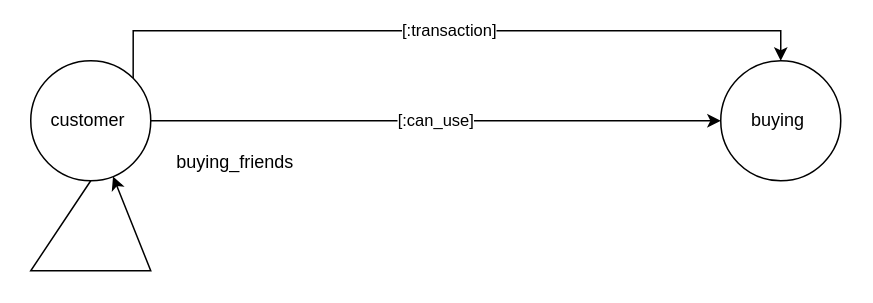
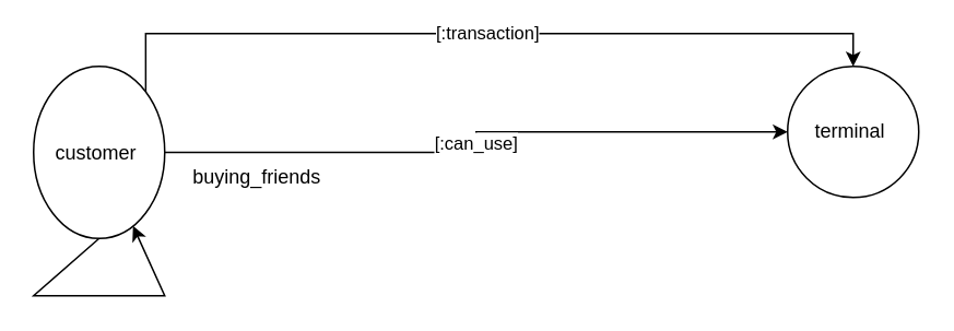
  <mxCell id="0" />
  <mxCell id="1" parent="0" />
  <mxCell id="2" value="[:can_use]" style="edgeStyle=orthogonalEdgeStyle;rounded=0;orthogonalLoop=1;jettySize=auto;html=1;entryX=0;entryY=0.5;entryDx=0;entryDy=0;" parent="1" source="4" target="5" edge="1"><mxGeometry relative="1" as="geometry"><mxPoint x="180" y="80" as="targetPoint" /><Array as="points" /><mxPoint as="offset" /></mxGeometry></mxCell>
  <mxCell id="3" value="[:transaction]" style="edgeStyle=orthogonalEdgeStyle;rounded=0;orthogonalLoop=1;jettySize=auto;html=1;exitX=1;exitY=0;exitDx=0;exitDy=0;entryX=0.5;entryY=0;entryDx=0;entryDy=0;" parent="1" source="4" target="5" edge="1"><mxGeometry x="0.001" relative="1" as="geometry"><Array as="points"><mxPoint x="88" y="20" /><mxPoint x="520" y="20" /></Array><mxPoint as="offset" /></mxGeometry></mxCell>
- <mxCell id="4" value="customer&amp;nbsp;" style="ellipse;whiteSpace=wrap;html=1;aspect=fixed;" parent="1" vertex="1"><mxGeometry x="20" y="40" width="80" height="80" as="geometry" /></mxCell>
- <mxCell id="5" value="buying&amp;nbsp;" style="ellipse;whiteSpace=wrap;html=1;aspect=fixed;" parent="1" vertex="1"><mxGeometry x="480" y="40" width="80" height="80" as="geometry" /></mxCell>
+ <mxCell id="4" value="customer&amp;nbsp;" style="ellipse;whiteSpace=wrap;html=1;aspect=fixed;" parent="1" vertex="1"><mxGeometry x="20" y="40" width="80" height="105" as="geometry" /></mxCell>
+ <mxCell id="5" value="terminal&amp;nbsp;" style="ellipse;whiteSpace=wrap;html=1;aspect=fixed;" parent="1" vertex="1"><mxGeometry x="480" y="40" width="80" height="80" as="geometry" /></mxCell>
  <mxCell id="6" value="" style="endArrow=classic;html=1;rounded=0;exitX=0.5;exitY=1;exitDx=0;exitDy=0;" parent="1" source="4" target="4" edge="1"><mxGeometry width="50" height="50" relative="1" as="geometry"><mxPoint x="70" y="150" as="sourcePoint" /><mxPoint x="-20" y="140" as="targetPoint" /><Array as="points"><mxPoint x="20" y="180" /></Array></mxGeometry></mxCell>
  <mxCell id="7" value="buying_friends" style="text;html=1;align=center;verticalAlign=middle;resizable=0;points=[];autosize=1;strokeColor=none;fillColor=none;" parent="1" vertex="1"><mxGeometry x="106" y="93" width="100" height="30" as="geometry" /></mxCell>
